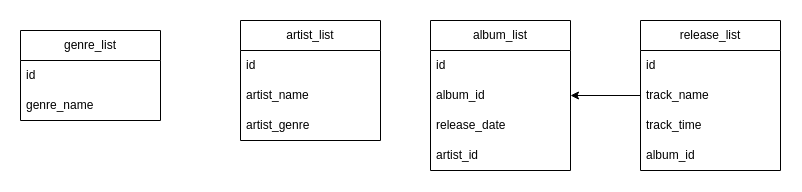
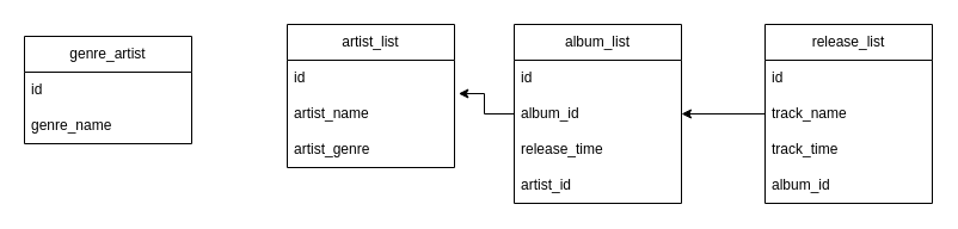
  <mxCell id="0" />
  <mxCell id="1" parent="0" />
- <mxCell id="2" value="genre_list" style="swimlane;fontStyle=0;childLayout=stackLayout;horizontal=1;startSize=30;horizontalStack=0;resizeParent=1;resizeParentMax=0;resizeLast=0;collapsible=1;marginBottom=0;whiteSpace=wrap;html=1;" vertex="1" parent="1"><mxGeometry x="20" y="30" width="140" height="90" as="geometry" /></mxCell>
+ <mxCell id="2" value="genre_artist" style="swimlane;fontStyle=0;childLayout=stackLayout;horizontal=1;startSize=30;horizontalStack=0;resizeParent=1;resizeParentMax=0;resizeLast=0;collapsible=1;marginBottom=0;whiteSpace=wrap;html=1;" vertex="1" parent="1"><mxGeometry x="20" y="30" width="140" height="90" as="geometry" /></mxCell>
  <mxCell id="3" value="id" style="text;strokeColor=none;fillColor=none;align=left;verticalAlign=middle;spacingLeft=4;spacingRight=4;overflow=hidden;points=[[0,0.5],[1,0.5]];portConstraint=eastwest;rotatable=0;whiteSpace=wrap;html=1;" vertex="1" parent="2"><mxGeometry y="30" width="140" height="30" as="geometry" /></mxCell>
  <mxCell id="4" value="genre_name" style="text;strokeColor=none;fillColor=none;align=left;verticalAlign=middle;spacingLeft=4;spacingRight=4;overflow=hidden;points=[[0,0.5],[1,0.5]];portConstraint=eastwest;rotatable=0;whiteSpace=wrap;html=1;" vertex="1" parent="2"><mxGeometry y="60" width="140" height="30" as="geometry" /></mxCell>
  <mxCell id="5" value="artist_list" style="swimlane;fontStyle=0;childLayout=stackLayout;horizontal=1;startSize=30;horizontalStack=0;resizeParent=1;resizeParentMax=0;resizeLast=0;collapsible=1;marginBottom=0;whiteSpace=wrap;html=1;" vertex="1" parent="1"><mxGeometry x="240" y="20" width="140" height="120" as="geometry" /></mxCell>
  <mxCell id="6" value="id" style="text;strokeColor=none;fillColor=none;align=left;verticalAlign=middle;spacingLeft=4;spacingRight=4;overflow=hidden;points=[[0,0.5],[1,0.5]];portConstraint=eastwest;rotatable=0;whiteSpace=wrap;html=1;" vertex="1" parent="5"><mxGeometry y="30" width="140" height="30" as="geometry" /></mxCell>
  <mxCell id="7" value="artist_name" style="text;strokeColor=none;fillColor=none;align=left;verticalAlign=middle;spacingLeft=4;spacingRight=4;overflow=hidden;points=[[0,0.5],[1,0.5]];portConstraint=eastwest;rotatable=0;whiteSpace=wrap;html=1;" vertex="1" parent="5"><mxGeometry y="60" width="140" height="30" as="geometry" /></mxCell>
  <mxCell id="8" value="artist_genre" style="text;strokeColor=none;fillColor=none;align=left;verticalAlign=middle;spacingLeft=4;spacingRight=4;overflow=hidden;points=[[0,0.5],[1,0.5]];portConstraint=eastwest;rotatable=0;whiteSpace=wrap;html=1;" vertex="1" parent="5"><mxGeometry y="90" width="140" height="30" as="geometry" /></mxCell>
+ <mxCell id="9" style="edgeStyle=orthogonalEdgeStyle;rounded=0;orthogonalLoop=1;jettySize=auto;html=1;entryX=1.024;entryY=-0.067;entryDx=0;entryDy=0;entryPerimeter=0;" edge="1" parent="1" source="10" target="7"><mxGeometry relative="1" as="geometry" /></mxCell>
  <mxCell id="10" value="album_list" style="swimlane;fontStyle=0;childLayout=stackLayout;horizontal=1;startSize=30;horizontalStack=0;resizeParent=1;resizeParentMax=0;resizeLast=0;collapsible=1;marginBottom=0;whiteSpace=wrap;html=1;" vertex="1" parent="1"><mxGeometry x="430" y="20" width="140" height="150" as="geometry" /></mxCell>
  <mxCell id="11" value="id" style="text;strokeColor=none;fillColor=none;align=left;verticalAlign=middle;spacingLeft=4;spacingRight=4;overflow=hidden;points=[[0,0.5],[1,0.5]];portConstraint=eastwest;rotatable=0;whiteSpace=wrap;html=1;" vertex="1" parent="10"><mxGeometry y="30" width="140" height="30" as="geometry" /></mxCell>
  <mxCell id="12" value="album_id" style="text;strokeColor=none;fillColor=none;align=left;verticalAlign=middle;spacingLeft=4;spacingRight=4;overflow=hidden;points=[[0,0.5],[1,0.5]];portConstraint=eastwest;rotatable=0;whiteSpace=wrap;html=1;" vertex="1" parent="10"><mxGeometry y="60" width="140" height="30" as="geometry" /></mxCell>
- <mxCell id="13" value="release_date" style="text;strokeColor=none;fillColor=none;align=left;verticalAlign=middle;spacingLeft=4;spacingRight=4;overflow=hidden;points=[[0,0.5],[1,0.5]];portConstraint=eastwest;rotatable=0;whiteSpace=wrap;html=1;" vertex="1" parent="10"><mxGeometry y="90" width="140" height="30" as="geometry" /></mxCell>
+ <mxCell id="13" value="release_time" style="text;strokeColor=none;fillColor=none;align=left;verticalAlign=middle;spacingLeft=4;spacingRight=4;overflow=hidden;points=[[0,0.5],[1,0.5]];portConstraint=eastwest;rotatable=0;whiteSpace=wrap;html=1;" vertex="1" parent="10"><mxGeometry y="90" width="140" height="30" as="geometry" /></mxCell>
  <mxCell id="14" value="artist_id" style="text;strokeColor=none;fillColor=none;align=left;verticalAlign=middle;spacingLeft=4;spacingRight=4;overflow=hidden;points=[[0,0.5],[1,0.5]];portConstraint=eastwest;rotatable=0;whiteSpace=wrap;html=1;" vertex="1" parent="10"><mxGeometry y="120" width="140" height="30" as="geometry" /></mxCell>
  <mxCell id="15" value="release_list" style="swimlane;fontStyle=0;childLayout=stackLayout;horizontal=1;startSize=30;horizontalStack=0;resizeParent=1;resizeParentMax=0;resizeLast=0;collapsible=1;marginBottom=0;whiteSpace=wrap;html=1;" vertex="1" parent="1"><mxGeometry x="640" y="20" width="140" height="150" as="geometry" /></mxCell>
  <mxCell id="16" value="id" style="text;strokeColor=none;fillColor=none;align=left;verticalAlign=middle;spacingLeft=4;spacingRight=4;overflow=hidden;points=[[0,0.5],[1,0.5]];portConstraint=eastwest;rotatable=0;whiteSpace=wrap;html=1;" vertex="1" parent="15"><mxGeometry y="30" width="140" height="30" as="geometry" /></mxCell>
  <mxCell id="17" value="track_name" style="text;strokeColor=none;fillColor=none;align=left;verticalAlign=middle;spacingLeft=4;spacingRight=4;overflow=hidden;points=[[0,0.5],[1,0.5]];portConstraint=eastwest;rotatable=0;whiteSpace=wrap;html=1;" vertex="1" parent="15"><mxGeometry y="60" width="140" height="30" as="geometry" /></mxCell>
  <mxCell id="18" value="track_time" style="text;strokeColor=none;fillColor=none;align=left;verticalAlign=middle;spacingLeft=4;spacingRight=4;overflow=hidden;points=[[0,0.5],[1,0.5]];portConstraint=eastwest;rotatable=0;whiteSpace=wrap;html=1;" vertex="1" parent="15"><mxGeometry y="90" width="140" height="30" as="geometry" /></mxCell>
  <mxCell id="19" value="album_id" style="text;strokeColor=none;fillColor=none;align=left;verticalAlign=middle;spacingLeft=4;spacingRight=4;overflow=hidden;points=[[0,0.5],[1,0.5]];portConstraint=eastwest;rotatable=0;whiteSpace=wrap;html=1;" vertex="1" parent="15"><mxGeometry y="120" width="140" height="30" as="geometry" /></mxCell>
  <mxCell id="20" style="edgeStyle=orthogonalEdgeStyle;rounded=0;orthogonalLoop=1;jettySize=auto;html=1;exitX=0;exitY=0.5;exitDx=0;exitDy=0;entryX=1;entryY=0.5;entryDx=0;entryDy=0;" edge="1" parent="1" source="17" target="12"><mxGeometry relative="1" as="geometry" /></mxCell>
